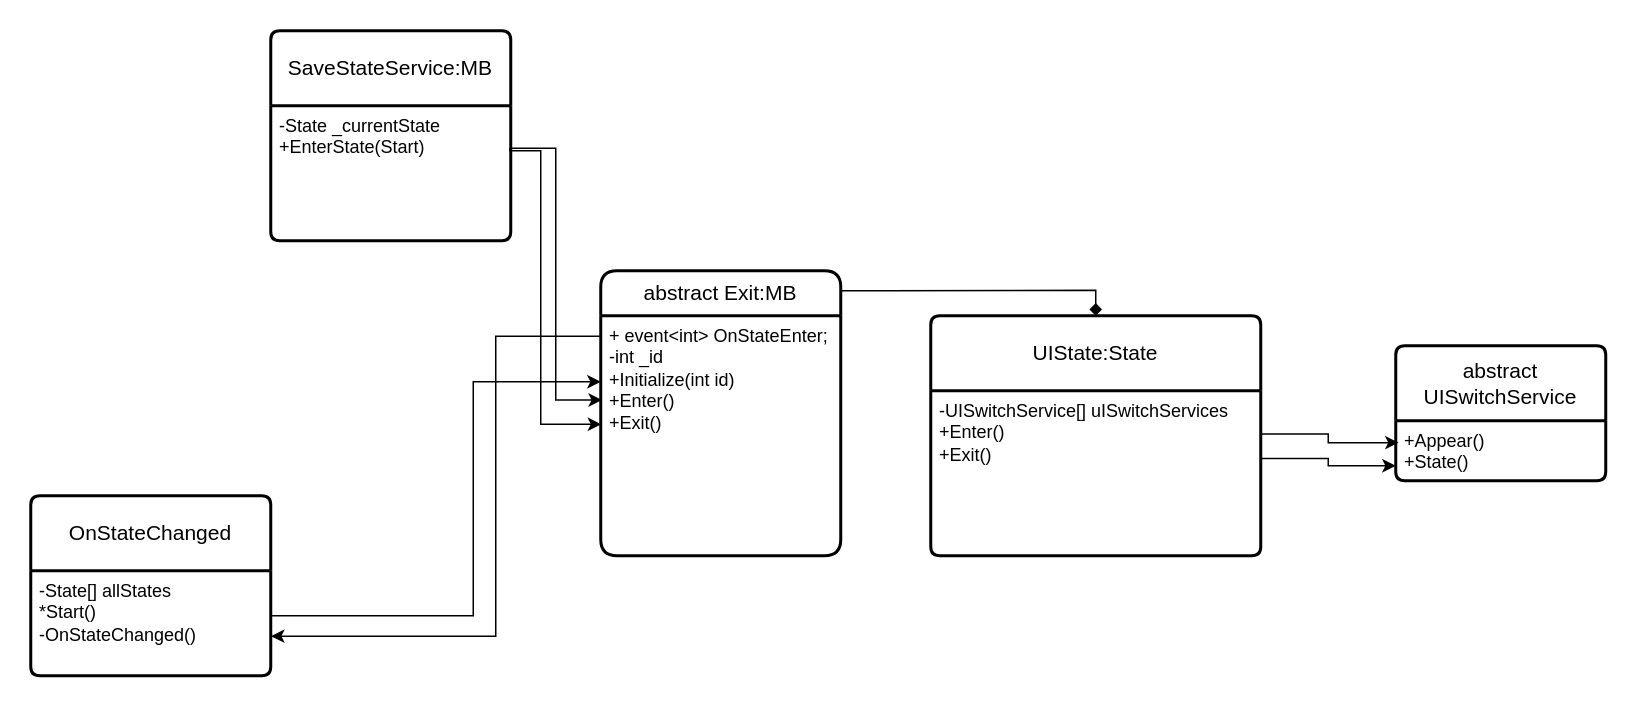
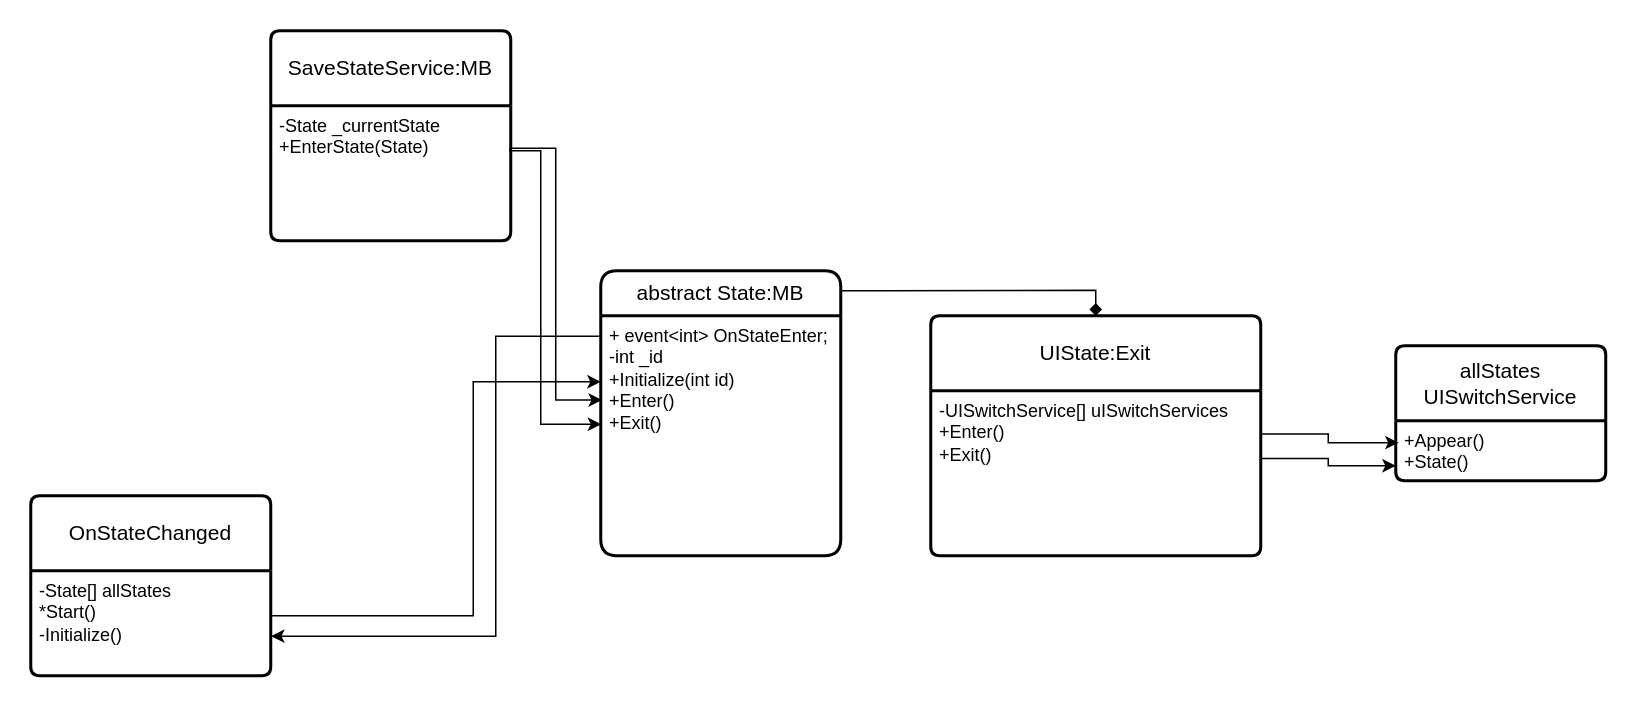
  <mxCell id="0" />
  <mxCell id="1" parent="0" />
  <mxCell id="2" style="edgeStyle=orthogonalEdgeStyle;rounded=0;orthogonalLoop=1;jettySize=auto;html=1;exitX=1;exitY=0.07;exitDx=0;exitDy=0;entryX=0.5;entryY=0;entryDx=0;entryDy=0;exitPerimeter=0;endArrow=diamond;" edge="1" parent="1" source="3" target="11"><mxGeometry relative="1" as="geometry"><Array as="points"><mxPoint x="590" y="193" /><mxPoint x="730" y="193" /></Array></mxGeometry></mxCell>
- <mxCell id="3" value="abstract Exit:MB" style="swimlane;childLayout=stackLayout;horizontal=1;startSize=30;horizontalStack=0;rounded=1;fontSize=14;fontStyle=0;strokeWidth=2;resizeParent=0;resizeLast=1;shadow=0;dashed=0;align=center;arcSize=12;whiteSpace=wrap;html=1;" vertex="1" parent="1"><mxGeometry x="400" y="180" width="160" height="190" as="geometry" /></mxCell>
+ <mxCell id="3" value="abstract State:MB" style="swimlane;childLayout=stackLayout;horizontal=1;startSize=30;horizontalStack=0;rounded=1;fontSize=14;fontStyle=0;strokeWidth=2;resizeParent=0;resizeLast=1;shadow=0;dashed=0;align=center;arcSize=12;whiteSpace=wrap;html=1;" vertex="1" parent="1"><mxGeometry x="400" y="180" width="160" height="190" as="geometry" /></mxCell>
  <mxCell id="4" value="+ event&amp;lt;int&amp;gt;&amp;nbsp;OnStateEnter;&lt;br&gt;-int _id&lt;br&gt;+Initialize(int id)&lt;br&gt;+Enter()&lt;br&gt;+Exit()" style="align=left;strokeColor=none;fillColor=none;spacingLeft=4;fontSize=12;verticalAlign=top;resizable=0;rotatable=0;part=1;html=1;" vertex="1" parent="3"><mxGeometry y="30" width="160" height="160" as="geometry" /></mxCell>
- <mxCell id="5" value="abstract UISwitchService" style="swimlane;childLayout=stackLayout;horizontal=1;startSize=50;horizontalStack=0;rounded=1;fontSize=14;fontStyle=0;strokeWidth=2;resizeParent=0;resizeLast=1;shadow=0;dashed=0;align=center;arcSize=4;whiteSpace=wrap;html=1;" vertex="1" parent="1"><mxGeometry x="930" y="230" width="140" height="90" as="geometry" /></mxCell>
+ <mxCell id="5" value="allStates UISwitchService" style="swimlane;childLayout=stackLayout;horizontal=1;startSize=50;horizontalStack=0;rounded=1;fontSize=14;fontStyle=0;strokeWidth=2;resizeParent=0;resizeLast=1;shadow=0;dashed=0;align=center;arcSize=4;whiteSpace=wrap;html=1;" vertex="1" parent="1"><mxGeometry x="930" y="230" width="140" height="90" as="geometry" /></mxCell>
  <mxCell id="6" value="+Appear()&lt;br&gt;+State()" style="align=left;strokeColor=none;fillColor=none;spacingLeft=4;fontSize=12;verticalAlign=top;resizable=0;rotatable=0;part=1;html=1;" vertex="1" parent="5"><mxGeometry y="50" width="140" height="40" as="geometry" /></mxCell>
  <mxCell id="7" value="SaveStateService:MB" style="swimlane;childLayout=stackLayout;horizontal=1;startSize=50;horizontalStack=0;rounded=1;fontSize=14;fontStyle=0;strokeWidth=2;resizeParent=0;resizeLast=1;shadow=0;dashed=0;align=center;arcSize=4;whiteSpace=wrap;html=1;" vertex="1" parent="1"><mxGeometry x="180" y="20" width="160" height="140" as="geometry" /></mxCell>
- <mxCell id="8" value="-State _currentState&lt;br&gt;+EnterState(Start)&lt;br&gt;" style="align=left;strokeColor=none;fillColor=none;spacingLeft=4;fontSize=12;verticalAlign=top;resizable=0;rotatable=0;part=1;html=1;" vertex="1" parent="7"><mxGeometry y="50" width="160" height="90" as="geometry" /></mxCell>
+ <mxCell id="8" value="-State _currentState&lt;br&gt;+EnterState(State)&lt;br&gt;" style="align=left;strokeColor=none;fillColor=none;spacingLeft=4;fontSize=12;verticalAlign=top;resizable=0;rotatable=0;part=1;html=1;" vertex="1" parent="7"><mxGeometry y="50" width="160" height="90" as="geometry" /></mxCell>
  <mxCell id="9" style="edgeStyle=orthogonalEdgeStyle;rounded=0;orthogonalLoop=1;jettySize=auto;html=1;entryX=0.005;entryY=0.351;entryDx=0;entryDy=0;entryPerimeter=0;exitX=0.996;exitY=0.315;exitDx=0;exitDy=0;exitPerimeter=0;" edge="1" parent="1" source="8" target="4"><mxGeometry relative="1" as="geometry"><mxPoint x="219" y="260" as="targetPoint" /><mxPoint x="180" y="84" as="sourcePoint" /></mxGeometry></mxCell>
  <mxCell id="10" style="edgeStyle=orthogonalEdgeStyle;rounded=0;orthogonalLoop=1;jettySize=auto;html=1;exitX=0.996;exitY=0.315;exitDx=0;exitDy=0;exitPerimeter=0;entryX=0.002;entryY=0.452;entryDx=0;entryDy=0;entryPerimeter=0;" edge="1" parent="1" source="8" target="4"><mxGeometry relative="1" as="geometry"><mxPoint x="430" y="280" as="targetPoint" /><mxPoint x="370" y="270" as="sourcePoint" /><Array as="points"><mxPoint x="339" y="100" /><mxPoint x="360" y="100" /><mxPoint x="360" y="282" /></Array></mxGeometry></mxCell>
- <mxCell id="11" value="UIState:State" style="swimlane;childLayout=stackLayout;horizontal=1;startSize=50;horizontalStack=0;rounded=1;fontSize=14;fontStyle=0;strokeWidth=2;resizeParent=0;resizeLast=1;shadow=0;dashed=0;align=center;arcSize=4;whiteSpace=wrap;html=1;" vertex="1" parent="1"><mxGeometry x="620" y="210" width="220" height="160" as="geometry" /></mxCell>
+ <mxCell id="11" value="UIState:Exit" style="swimlane;childLayout=stackLayout;horizontal=1;startSize=50;horizontalStack=0;rounded=1;fontSize=14;fontStyle=0;strokeWidth=2;resizeParent=0;resizeLast=1;shadow=0;dashed=0;align=center;arcSize=4;whiteSpace=wrap;html=1;" vertex="1" parent="1"><mxGeometry x="620" y="210" width="220" height="160" as="geometry" /></mxCell>
  <mxCell id="12" value="-UISwitchService[] uISwitchServices&lt;br&gt;+Enter()&lt;br&gt;+Exit()" style="align=left;strokeColor=none;fillColor=none;spacingLeft=4;fontSize=12;verticalAlign=top;resizable=0;rotatable=0;part=1;html=1;" vertex="1" parent="11"><mxGeometry y="50" width="220" height="110" as="geometry" /></mxCell>
  <mxCell id="13" style="edgeStyle=orthogonalEdgeStyle;rounded=0;orthogonalLoop=1;jettySize=auto;html=1;entryX=0.014;entryY=0.365;entryDx=0;entryDy=0;entryPerimeter=0;exitX=1;exitY=0.262;exitDx=0;exitDy=0;exitPerimeter=0;" edge="1" parent="1" source="12" target="6"><mxGeometry relative="1" as="geometry"><mxPoint x="840" y="290" as="sourcePoint" /></mxGeometry></mxCell>
  <mxCell id="14" style="edgeStyle=orthogonalEdgeStyle;rounded=0;orthogonalLoop=1;jettySize=auto;html=1;entryX=0;entryY=0.75;entryDx=0;entryDy=0;exitX=1.001;exitY=0.411;exitDx=0;exitDy=0;exitPerimeter=0;" edge="1" parent="1" source="12" target="6"><mxGeometry relative="1" as="geometry" /></mxCell>
  <mxCell id="15" value="OnStateChanged" style="swimlane;childLayout=stackLayout;horizontal=1;startSize=50;horizontalStack=0;rounded=1;fontSize=14;fontStyle=0;strokeWidth=2;resizeParent=0;resizeLast=1;shadow=0;dashed=0;align=center;arcSize=4;whiteSpace=wrap;html=1;" vertex="1" parent="1"><mxGeometry x="20" y="330" width="160" height="120" as="geometry" /></mxCell>
- <mxCell id="16" value="-State[] allStates&lt;br&gt;*Start()&lt;br&gt;-OnStateChanged()" style="align=left;strokeColor=none;fillColor=none;spacingLeft=4;fontSize=12;verticalAlign=top;resizable=0;rotatable=0;part=1;html=1;" vertex="1" parent="15"><mxGeometry y="50" width="160" height="70" as="geometry" /></mxCell>
+ <mxCell id="16" value="-State[] allStates&lt;br&gt;*Start()&lt;br&gt;-Initialize()" style="align=left;strokeColor=none;fillColor=none;spacingLeft=4;fontSize=12;verticalAlign=top;resizable=0;rotatable=0;part=1;html=1;" vertex="1" parent="15"><mxGeometry y="50" width="160" height="70" as="geometry" /></mxCell>
  <mxCell id="17" style="edgeStyle=orthogonalEdgeStyle;rounded=0;orthogonalLoop=1;jettySize=auto;html=1;entryX=0;entryY=0.275;entryDx=0;entryDy=0;entryPerimeter=0;" edge="1" parent="1" source="16" target="4"><mxGeometry relative="1" as="geometry"><Array as="points"><mxPoint x="315" y="410" /><mxPoint x="315" y="254" /></Array></mxGeometry></mxCell>
  <mxCell id="18" style="edgeStyle=orthogonalEdgeStyle;rounded=0;orthogonalLoop=1;jettySize=auto;html=1;entryX=1.001;entryY=0.623;entryDx=0;entryDy=0;entryPerimeter=0;exitX=0.002;exitY=0.085;exitDx=0;exitDy=0;exitPerimeter=0;" edge="1" parent="1" source="4" target="16"><mxGeometry relative="1" as="geometry"><Array as="points"><mxPoint x="330" y="224" /><mxPoint x="330" y="424" /></Array></mxGeometry></mxCell>
